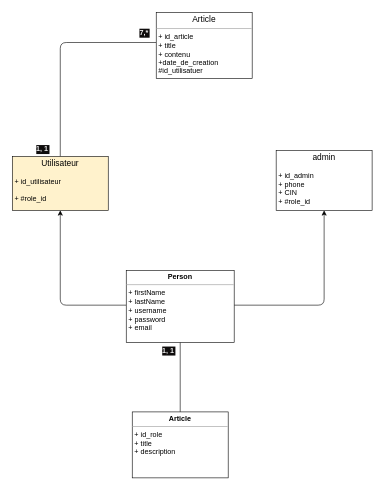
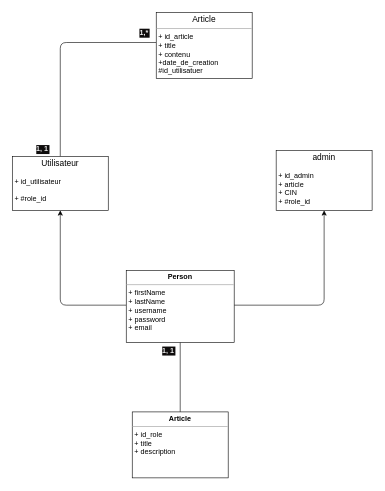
  <mxCell id="0" />
  <mxCell id="1" parent="0" />
  <mxCell id="2" style="edgeStyle=none;html=1;" parent="1" edge="1"><mxGeometry relative="1" as="geometry"><mxPoint x="100" y="350" as="targetPoint" /><mxPoint x="210" y="508" as="sourcePoint" /><Array as="points"><mxPoint x="100" y="508" /></Array></mxGeometry></mxCell>
  <mxCell id="3" style="edgeStyle=none;html=1;fontColor=#F0F0F0;" parent="1" edge="1"><mxGeometry relative="1" as="geometry"><mxPoint x="540" y="350" as="targetPoint" /><mxPoint x="390" y="508" as="sourcePoint" /><Array as="points"><mxPoint x="540" y="508" /></Array></mxGeometry></mxCell>
  <mxCell id="4" style="edgeStyle=none;html=1;exitX=0.5;exitY=0;exitDx=0;exitDy=0;fontColor=#F0F0F0;endArrow=none;endFill=0;" parent="1" source="5" target="9" edge="1"><mxGeometry relative="1" as="geometry" /></mxCell>
  <mxCell id="5" value="&lt;p style=&quot;margin:0px;margin-top:4px;text-align:center;&quot;&gt;&lt;b&gt;Article&lt;/b&gt;&lt;/p&gt;&lt;hr size=&quot;1&quot;&gt;&lt;p style=&quot;margin:0px;margin-left:4px;&quot;&gt;+ id_role&lt;/p&gt;&lt;p style=&quot;margin:0px;margin-left:4px;&quot;&gt;+ title&lt;/p&gt;&lt;p style=&quot;margin:0px;margin-left:4px;&quot;&gt;+ description&lt;br&gt;&lt;/p&gt;" style="verticalAlign=top;align=left;overflow=fill;fontSize=12;fontFamily=Helvetica;html=1;" parent="1" vertex="1"><mxGeometry x="220" y="686" width="160" height="110" as="geometry" /></mxCell>
  <mxCell id="6" style="edgeStyle=none;html=1;exitX=0.5;exitY=0;exitDx=0;exitDy=0;fontColor=#F0F0F0;endArrow=none;endFill=0;" parent="1" source="7" edge="1"><mxGeometry relative="1" as="geometry"><mxPoint x="260" y="70" as="targetPoint" /><Array as="points"><mxPoint x="100" y="70" /></Array></mxGeometry></mxCell>
- <mxCell id="7" value="&lt;p style=&quot;margin:0px;margin-top:4px;text-align:center;&quot;&gt;&lt;/p&gt;&lt;span style=&quot;font-family: &amp;quot;Nunito Sans&amp;quot;, sans-serif; font-size: 14px; background-color: rgb(255, 255, 255);&quot;&gt;&lt;div style=&quot;text-align: center;&quot;&gt;Utilisateur&lt;/div&gt;&lt;/span&gt;&lt;p style=&quot;margin:0px;margin-left:4px;&quot;&gt;&lt;br&gt;&lt;/p&gt;&lt;p style=&quot;margin:0px;margin-left:4px;&quot;&gt;+ id_utilisateur&lt;/p&gt;&lt;p style=&quot;margin:0px;margin-left:4px;&quot;&gt;&lt;br&gt;&lt;/p&gt;&lt;p style=&quot;margin:0px;margin-left:4px;&quot;&gt;+ #role_id&lt;/p&gt;" style="verticalAlign=top;align=left;overflow=fill;fontSize=12;fontFamily=Helvetica;html=1;fillColor=#fff2cc;" parent="1" vertex="1"><mxGeometry x="20" y="260" width="160" height="90" as="geometry" /></mxCell>
- <mxCell id="8" value="&lt;p style=&quot;margin:0px;margin-top:4px;text-align:center;&quot;&gt;&lt;/p&gt;&lt;span style=&quot;font-family: &amp;quot;Nunito Sans&amp;quot;, sans-serif; font-size: 14px; background-color: rgb(255, 255, 255);&quot;&gt;&lt;div style=&quot;text-align: center;&quot;&gt;admin&lt;/div&gt;&lt;/span&gt;&lt;p style=&quot;margin:0px;margin-left:4px;&quot;&gt;&lt;br&gt;&lt;/p&gt;&lt;p style=&quot;margin:0px;margin-left:4px;&quot;&gt;+ id_admin&lt;/p&gt;&lt;p style=&quot;margin:0px;margin-left:4px;&quot;&gt;+ phone&amp;nbsp;&lt;/p&gt;&lt;p style=&quot;margin: 0px 0px 0px 4px;&quot;&gt;+ CIN&lt;span style=&quot;background-color: initial;&quot;&gt;&amp;nbsp;&lt;/span&gt;&lt;/p&gt;&lt;p style=&quot;margin:0px;margin-left:4px;&quot;&gt;+ #role_id&lt;/p&gt;" style="verticalAlign=top;align=left;overflow=fill;fontSize=12;fontFamily=Helvetica;html=1;" parent="1" vertex="1"><mxGeometry x="460" y="250" width="160" height="100" as="geometry" /></mxCell>
+ <mxCell id="7" value="&lt;p style=&quot;margin:0px;margin-top:4px;text-align:center;&quot;&gt;&lt;/p&gt;&lt;span style=&quot;font-family: &amp;quot;Nunito Sans&amp;quot;, sans-serif; font-size: 14px; background-color: rgb(255, 255, 255);&quot;&gt;&lt;div style=&quot;text-align: center;&quot;&gt;Utilisateur&lt;/div&gt;&lt;/span&gt;&lt;p style=&quot;margin:0px;margin-left:4px;&quot;&gt;&lt;br&gt;&lt;/p&gt;&lt;p style=&quot;margin:0px;margin-left:4px;&quot;&gt;+ id_utilisateur&lt;/p&gt;&lt;p style=&quot;margin:0px;margin-left:4px;&quot;&gt;&lt;br&gt;&lt;/p&gt;&lt;p style=&quot;margin:0px;margin-left:4px;&quot;&gt;+ #role_id&lt;/p&gt;" style="verticalAlign=top;align=left;overflow=fill;fontSize=12;fontFamily=Helvetica;html=1;" parent="1" vertex="1"><mxGeometry x="20" y="260" width="160" height="90" as="geometry" /></mxCell>
+ <mxCell id="8" value="&lt;p style=&quot;margin:0px;margin-top:4px;text-align:center;&quot;&gt;&lt;/p&gt;&lt;span style=&quot;font-family: &amp;quot;Nunito Sans&amp;quot;, sans-serif; font-size: 14px; background-color: rgb(255, 255, 255);&quot;&gt;&lt;div style=&quot;text-align: center;&quot;&gt;admin&lt;/div&gt;&lt;/span&gt;&lt;p style=&quot;margin:0px;margin-left:4px;&quot;&gt;&lt;br&gt;&lt;/p&gt;&lt;p style=&quot;margin:0px;margin-left:4px;&quot;&gt;+ id_admin&lt;/p&gt;&lt;p style=&quot;margin:0px;margin-left:4px;&quot;&gt;+ article&amp;nbsp;&lt;/p&gt;&lt;p style=&quot;margin: 0px 0px 0px 4px;&quot;&gt;+ CIN&lt;span style=&quot;background-color: initial;&quot;&gt;&amp;nbsp;&lt;/span&gt;&lt;/p&gt;&lt;p style=&quot;margin:0px;margin-left:4px;&quot;&gt;+ #role_id&lt;/p&gt;" style="verticalAlign=top;align=left;overflow=fill;fontSize=12;fontFamily=Helvetica;html=1;" parent="1" vertex="1"><mxGeometry x="460" y="250" width="160" height="100" as="geometry" /></mxCell>
  <mxCell id="9" value="&lt;p style=&quot;margin:0px;margin-top:4px;text-align:center;&quot;&gt;&lt;b&gt;Person&lt;/b&gt;&lt;/p&gt;&lt;hr size=&quot;1&quot;&gt;&lt;p style=&quot;margin:0px;margin-left:4px;&quot;&gt;&lt;span style=&quot;background-color: initial;&quot;&gt;+ firstName&lt;/span&gt;&lt;/p&gt;&lt;p style=&quot;margin:0px;margin-left:4px;&quot;&gt;&lt;span style=&quot;background-color: initial;&quot;&gt;+ lastName&lt;/span&gt;&lt;br&gt;&lt;/p&gt;&lt;p style=&quot;margin:0px;margin-left:4px;&quot;&gt;+ username&lt;br&gt;&lt;/p&gt;&lt;p style=&quot;margin:0px;margin-left:4px;&quot;&gt;+ password&lt;/p&gt;&lt;p style=&quot;margin:0px;margin-left:4px;&quot;&gt;+ email&lt;/p&gt;" style="verticalAlign=top;align=left;overflow=fill;fontSize=12;fontFamily=Helvetica;html=1;" parent="1" vertex="1"><mxGeometry x="210" y="450" width="180" height="120" as="geometry" /></mxCell>
  <mxCell id="10" value="&lt;p style=&quot;margin:0px;margin-top:4px;text-align:center;&quot;&gt;&lt;span style=&quot;color: rgb(0, 0, 0); font-family: &amp;quot;Nunito Sans&amp;quot;, sans-serif; font-size: 14px; text-align: left; background-color: rgb(255, 255, 255);&quot;&gt;Article&lt;/span&gt;&lt;br&gt;&lt;/p&gt;&lt;hr size=&quot;1&quot;&gt;&lt;p style=&quot;margin:0px;margin-left:4px;&quot;&gt;+ id_article&lt;/p&gt;&lt;p style=&quot;margin:0px;margin-left:4px;&quot;&gt;+ title&lt;/p&gt;&lt;p style=&quot;margin:0px;margin-left:4px;&quot;&gt;+ contenu&lt;br&gt;&lt;/p&gt;&lt;p style=&quot;margin:0px;margin-left:4px;&quot;&gt;+date_de_creation&lt;/p&gt;&lt;p style=&quot;margin:0px;margin-left:4px;&quot;&gt;#id_utilisatuer&lt;/p&gt;" style="verticalAlign=top;align=left;overflow=fill;fontSize=12;fontFamily=Helvetica;html=1;" parent="1" vertex="1"><mxGeometry x="260" y="20" width="160" height="110" as="geometry" /></mxCell>
- <mxCell id="11" value="7,*" style="text;align=center;fontStyle=1;verticalAlign=middle;spacingLeft=3;spacingRight=3;strokeColor=none;rotatable=0;points=[[0,0.5],[1,0.5]];portConstraint=eastwest;labelBackgroundColor=#0e0c0c;fontColor=#F0F0F0;" parent="1" vertex="1"><mxGeometry x="200" y="40" width="80" height="26" as="geometry" /></mxCell>
+ <mxCell id="11" value="1,*" style="text;align=center;fontStyle=1;verticalAlign=middle;spacingLeft=3;spacingRight=3;strokeColor=none;rotatable=0;points=[[0,0.5],[1,0.5]];portConstraint=eastwest;labelBackgroundColor=#0e0c0c;fontColor=#F0F0F0;" parent="1" vertex="1"><mxGeometry x="200" y="40" width="80" height="26" as="geometry" /></mxCell>
  <mxCell id="12" value="1, 1" style="text;align=center;fontStyle=1;verticalAlign=middle;spacingLeft=3;spacingRight=3;strokeColor=none;rotatable=0;points=[[0,0.5],[1,0.5]];portConstraint=eastwest;labelBackgroundColor=#0e0c0c;fontColor=#F0F0F0;" parent="1" vertex="1"><mxGeometry x="30" y="234" width="80" height="26" as="geometry" /></mxCell>
  <mxCell id="13" value="1, 1" style="text;align=center;fontStyle=1;verticalAlign=middle;spacingLeft=3;spacingRight=3;strokeColor=none;rotatable=0;points=[[0,0.5],[1,0.5]];portConstraint=eastwest;labelBackgroundColor=#0e0c0c;fontColor=#F0F0F0;" parent="1" vertex="1"><mxGeometry x="240" y="570" width="80" height="26" as="geometry" /></mxCell>
